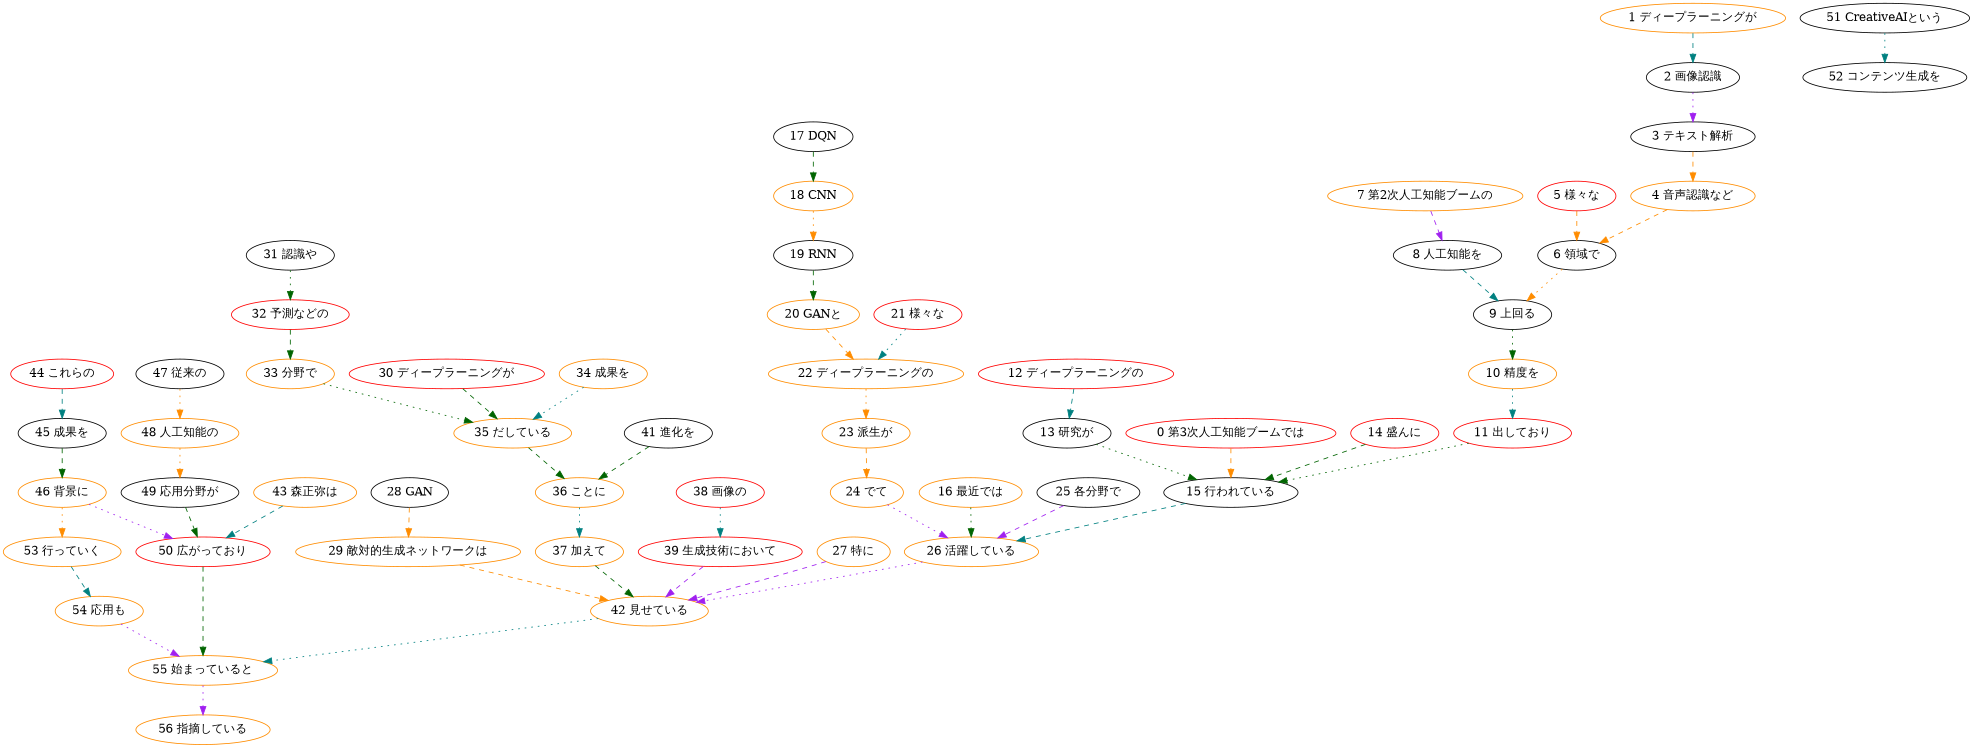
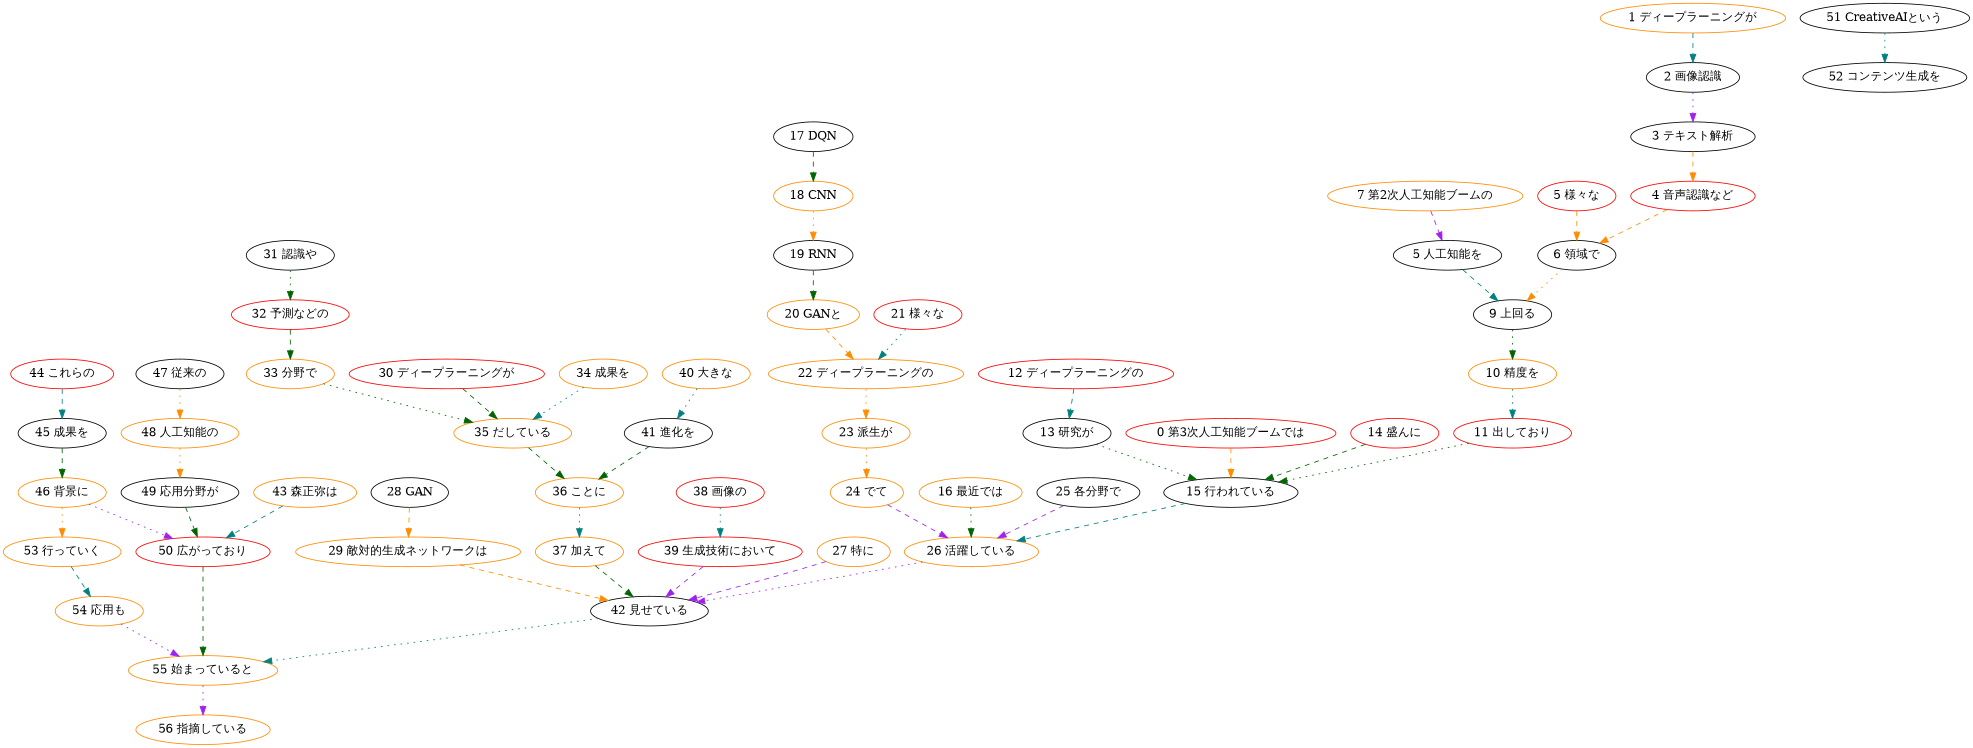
  digraph {
    node [color=darkorange]
    edge [color=darkgreen style=dashed]
    "2 画像認識" [color=black]
    "1 ディープラーニングが"
    "3 テキスト解析" [color=black]
-   "4 音声認識など"
+   "4 音声認識など" [color=red]
    "6 領域で" [color=black]
    "9 上回る" [color=black]
    "10 精度を"
    "5 様々な" [color=red]
-   "8 人工知能を" [color=black]
+   "8 人工知能を" [color=black label="5 人工知能を"]
    "7 第2次人工知能ブームの"
    "11 出しており" [color=red]
    "15 行われている" [color=black]
    "26 活躍している"
    "12 ディープラーニングの" [color=red]
    "13 研究が" [color=black]
    "0 第3次人工知能ブームでは" [color=red]
-   "42 見せている"
+   "42 見せている" [color=black]
    "14 盛んに" [color=red]
    "17 DQN" [color=black]
    "18 CNN"
    "19 RNN" [color=black]
    "20 GANと"
    "22 ディープラーニングの"
    "23 派生が"
    "24 でて"
    "21 様々な" [color=red]
    "55 始まっていると"
    "16 最近では"
    "25 各分野で" [color=black]
    "28 GAN" [color=black]
    "29 敵対的生成ネットワークは"
    "31 認識や" [color=black]
    "32 予測などの" [color=red]
    "33 分野で"
    "35 だしている"
    "36 ことに"
    "30 ディープラーニングが" [color=red]
    "37 加えて"
    "34 成果を"
    "38 画像の" [color=red]
    "39 生成技術において" [color=red]
    "41 進化を" [color=black]
+   "40 大きな"
    "56 指摘している"
    "27 特に"
    "44 これらの" [color=red]
    "45 成果を" [color=black]
    "46 背景に"
    "50 広がっており" [color=red]
    "53 行っていく"
    "47 従来の" [color=black]
    "48 人工知能の"
    "49 応用分野が" [color=black]
    "43 森正弥は"
    "51 CreativeAIという" [color=black]
    "52 コンテンツ生成を" [color=black]
    "54 応用も"
    "2 画像認識" -> "3 テキスト解析" [color=purple style=dotted]
    "1 ディープラーニングが" -> "2 画像認識" [color=teal]
    "3 テキスト解析" -> "4 音声認識など" [color=darkorange]
    "4 音声認識など" -> "6 領域で" [color=darkorange]
    "6 領域で" -> "9 上回る" [color=darkorange style=dotted]
    "9 上回る" -> "10 精度を" [style=dotted]
    "10 精度を" -> "11 出しており" [color=teal style=dotted]
    "5 様々な" -> "6 領域で" [color=darkorange]
    "8 人工知能を" -> "9 上回る" [color=teal]
    "7 第2次人工知能ブームの" -> "8 人工知能を" [color=purple]
    "11 出しており" -> "15 行われている" [style=dotted]
    "15 行われている" -> "26 活躍している" [color=teal]
    "26 活躍している" -> "42 見せている" [color=purple style=dotted]
    "12 ディープラーニングの" -> "13 研究が" [color=teal]
    "13 研究が" -> "15 行われている" [style=dotted]
    "0 第3次人工知能ブームでは" -> "15 行われている" [color=darkorange]
    "42 見せている" -> "55 始まっていると" [color=teal style=dotted]
    "14 盛んに" -> "15 行われている"
    "17 DQN" -> "18 CNN"
    "18 CNN" -> "19 RNN" [color=darkorange style=dotted]
    "19 RNN" -> "20 GANと"
    "20 GANと" -> "22 ディープラーニングの" [color=darkorange]
    "22 ディープラーニングの" -> "23 派生が" [color=darkorange style=dotted]
-   "23 派生が" -> "24 でて" [color=darkorange]
-   "24 でて" -> "26 活躍している" [color=purple style=dotted]
+   "23 派生が" -> "24 でて" [color=darkorange style=dotted]
+   "24 でて" -> "26 活躍している" [color=purple]
    "21 様々な" -> "22 ディープラーニングの" [color=teal style=dotted]
    "55 始まっていると" -> "56 指摘している" [color=purple style=dotted]
    "16 最近では" -> "26 活躍している" [style=dotted]
    "25 各分野で" -> "26 活躍している" [color=purple]
    "28 GAN" -> "29 敵対的生成ネットワークは" [color=darkorange]
    "29 敵対的生成ネットワークは" -> "42 見せている" [color=darkorange]
    "31 認識や" -> "32 予測などの" [style=dotted]
    "32 予測などの" -> "33 分野で"
    "33 分野で" -> "35 だしている" [style=dotted]
    "35 だしている" -> "36 ことに"
    "36 ことに" -> "37 加えて" [color=teal style=dotted]
    "30 ディープラーニングが" -> "35 だしている"
    "37 加えて" -> "42 見せている"
    "34 成果を" -> "35 だしている" [color=teal style=dotted]
    "38 画像の" -> "39 生成技術において" [color=teal style=dotted]
    "39 生成技術において" -> "42 見せている" [color=purple]
    "41 進化を" -> "36 ことに"
+   "40 大きな" -> "41 進化を" [color=teal style=dotted]
    "27 特に" -> "42 見せている" [color=purple]
    "44 これらの" -> "45 成果を" [color=teal]
    "45 成果を" -> "46 背景に"
    "46 背景に" -> "50 広がっており" [color=purple style=dotted]
    "46 背景に" -> "53 行っていく" [color=darkorange style=dotted]
    "50 広がっており" -> "55 始まっていると"
    "53 行っていく" -> "54 応用も" [color=teal]
    "47 従来の" -> "48 人工知能の" [color=darkorange style=dotted]
    "48 人工知能の" -> "49 応用分野が" [color=darkorange style=dotted]
    "49 応用分野が" -> "50 広がっており"
    "43 森正弥は" -> "50 広がっており" [color=teal]
    "51 CreativeAIという" -> "52 コンテンツ生成を" [color=teal style=dotted]
    "54 応用も" -> "55 始まっていると" [color=purple style=dotted]
  }
